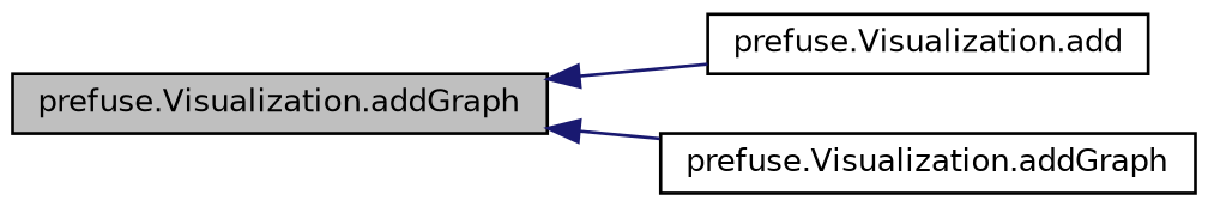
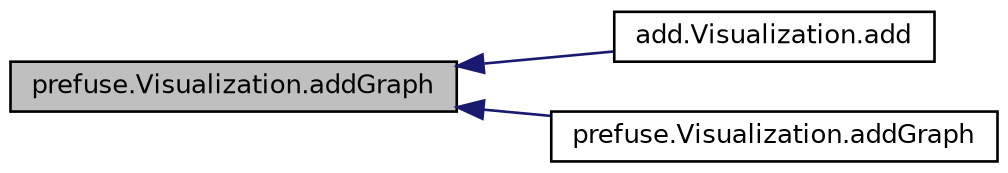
  digraph {
    rankdir=LR
    node [color=black fillcolor=white fontname=Helvetica fontsize=10 shape=record style=filled]
    edge [color=midnightblue dir=back fontname=Helvetica fontsize=10 labelfontname=Helvetica labelfontsize=10 style=solid]
    n1 [fillcolor=grey75 fontcolor=black height=0.2 label="prefuse.Visualization.addGraph" width=0.4]
-   n2 [height=0.2 label="prefuse.Visualization.add" width=0.4]
+   n2 [height=0.2 label="add.Visualization.add" width=0.4]
    n3 [height=0.2 label="prefuse.Visualization.addGraph" width=0.4]
    n1 -> n2
    n1 -> n3
  }
